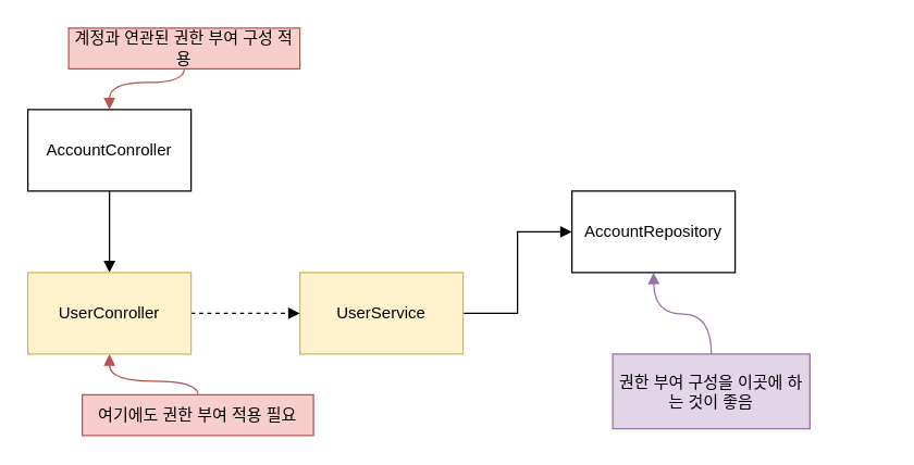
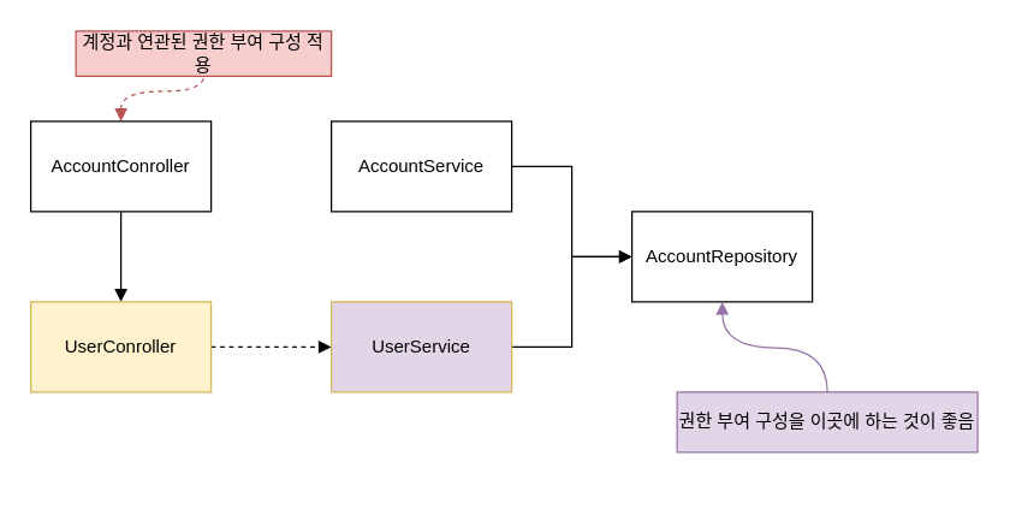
  <mxCell id="0" />
  <mxCell id="1" parent="0" />
  <mxCell id="2" value="AccountRepository" style="rounded=0;whiteSpace=wrap;html=1;" vertex="1" parent="1"><mxGeometry x="420" y="140" width="120" height="60" as="geometry" /></mxCell>
+ <mxCell id="3" style="edgeStyle=orthogonalEdgeStyle;rounded=0;orthogonalLoop=1;jettySize=auto;html=1;entryX=0;entryY=0.5;entryDx=0;entryDy=0;endArrow=block;endFill=1;" edge="1" parent="1" source="4" target="2"><mxGeometry relative="1" as="geometry" /></mxCell>
+ <mxCell id="4" value="AccountService" style="rounded=0;whiteSpace=wrap;html=1;" vertex="1" parent="1"><mxGeometry x="220" y="80" width="120" height="60" as="geometry" /></mxCell>
  <mxCell id="5" style="edgeStyle=orthogonalEdgeStyle;rounded=0;orthogonalLoop=1;jettySize=auto;html=1;endArrow=block;endFill=1;" edge="1" parent="1" source="6" target="11"><mxGeometry relative="1" as="geometry" /></mxCell>
  <mxCell id="6" value="AccountConroller" style="rounded=0;whiteSpace=wrap;html=1;" vertex="1" parent="1"><mxGeometry x="20" y="80" width="120" height="60" as="geometry" /></mxCell>
  <mxCell id="7" style="edgeStyle=orthogonalEdgeStyle;rounded=0;orthogonalLoop=1;jettySize=auto;html=1;entryX=0;entryY=0.5;entryDx=0;entryDy=0;endArrow=block;endFill=1;" edge="1" parent="1" source="8" target="2"><mxGeometry relative="1" as="geometry"><mxPoint x="420" y="230" as="targetPoint" /></mxGeometry></mxCell>
- <mxCell id="8" value="UserService" style="rounded=0;whiteSpace=wrap;html=1;fillColor=#fff2cc;strokeColor=#d6b656;" vertex="1" parent="1"><mxGeometry x="220" y="200" width="120" height="60" as="geometry" /></mxCell>
+ <mxCell id="8" value="UserService" style="rounded=0;whiteSpace=wrap;html=1;fillColor=#e1d5e7;strokeColor=#d6b656;" vertex="1" parent="1"><mxGeometry x="220" y="200" width="120" height="60" as="geometry" /></mxCell>
  <mxCell id="9" style="edgeStyle=orthogonalEdgeStyle;rounded=0;orthogonalLoop=1;jettySize=auto;html=1;entryX=0;entryY=0.5;entryDx=0;entryDy=0;endArrow=block;endFill=1;dashed=1;" edge="1" parent="1" source="11" target="8"><mxGeometry relative="1" as="geometry" /></mxCell>
- <mxCell id="10" style="edgeStyle=orthogonalEdgeStyle;rounded=0;orthogonalLoop=1;jettySize=auto;html=1;curved=1;startArrow=block;startFill=1;endArrow=none;endFill=0;fillColor=#f8cecc;strokeColor=#b85450;" edge="1" parent="1" source="11" target="12"><mxGeometry relative="1" as="geometry" /></mxCell>
  <mxCell id="11" value="UserConroller" style="rounded=0;whiteSpace=wrap;html=1;fillColor=#fff2cc;strokeColor=#d6b656;" vertex="1" parent="1"><mxGeometry x="20" y="200" width="120" height="60" as="geometry" /></mxCell>
- <mxCell id="12" value="여기에도 권한 부여 적용 필요" style="text;html=1;strokeColor=#b85450;fillColor=#f8cecc;align=center;verticalAlign=middle;whiteSpace=wrap;rounded=0;" vertex="1" parent="1"><mxGeometry x="60" y="290" width="170" height="30" as="geometry" /></mxCell>
- <mxCell id="13" style="edgeStyle=orthogonalEdgeStyle;rounded=0;orthogonalLoop=1;jettySize=auto;html=1;curved=1;startArrow=block;startFill=1;endArrow=none;endFill=0;fillColor=#f8cecc;strokeColor=#b85450;exitX=0.5;exitY=0;exitDx=0;exitDy=0;" edge="1" parent="1" target="14" source="6"><mxGeometry relative="1" as="geometry"><mxPoint x="70" y="-30" as="sourcePoint" /></mxGeometry></mxCell>
+ <mxCell id="13" style="edgeStyle=orthogonalEdgeStyle;rounded=0;orthogonalLoop=1;jettySize=auto;html=1;curved=1;startArrow=block;startFill=1;endArrow=none;endFill=0;fillColor=#f8cecc;strokeColor=#b85450;exitX=0.5;exitY=0;exitDx=0;exitDy=0;dashed=1;" edge="1" parent="1" target="14" source="6"><mxGeometry relative="1" as="geometry"><mxPoint x="70" y="-30" as="sourcePoint" /></mxGeometry></mxCell>
  <mxCell id="14" value="계정과 연관된 권한 부여 구성 적용" style="text;html=1;strokeColor=#b85450;fillColor=#f8cecc;align=center;verticalAlign=middle;whiteSpace=wrap;rounded=0;" vertex="1" parent="1"><mxGeometry x="50" y="20" width="170" height="30" as="geometry" /></mxCell>
  <mxCell id="15" style="edgeStyle=orthogonalEdgeStyle;rounded=0;orthogonalLoop=1;jettySize=auto;html=1;curved=1;startArrow=block;startFill=1;endArrow=none;endFill=0;fillColor=#e1d5e7;strokeColor=#9673a6;" edge="1" parent="1" target="16"><mxGeometry relative="1" as="geometry"><mxPoint x="480" y="200" as="sourcePoint" /></mxGeometry></mxCell>
- <mxCell id="16" value="권한 부여 구성을 이곳에 하는 것이 좋음" style="text;html=1;strokeColor=#9673a6;fillColor=#e1d5e7;align=center;verticalAlign=middle;whiteSpace=wrap;rounded=0;" vertex="1" parent="1"><mxGeometry x="450" y="260" width="145" height="55" as="geometry" /></mxCell>
+ <mxCell id="16" value="권한 부여 구성을 이곳에 하는 것이 좋음" style="text;html=1;strokeColor=#9673a6;fillColor=#e1d5e7;align=center;verticalAlign=middle;whiteSpace=wrap;rounded=0;" vertex="1" parent="1"><mxGeometry x="450" y="260" width="200" height="40" as="geometry" /></mxCell>
